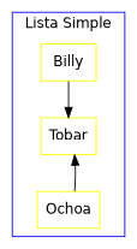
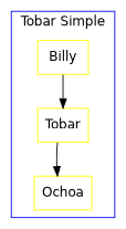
  digraph {
    fontname="DejaVu Sans"
    node [color=yellow fontname="DejaVu Sans" shape=box]
    edge [fontname="DejaVu Sans"]
    Billy
    Ochoa
    Tobar
    subgraph cluster_1 {
      color=blue
-     label=" Lista Simple "
+     label=" Tobar Simple "
      Billy
      Ochoa
      Tobar
    }
    Billy -> Tobar
-   Ochoa -> Tobar
+   Tobar -> Ochoa
  }
